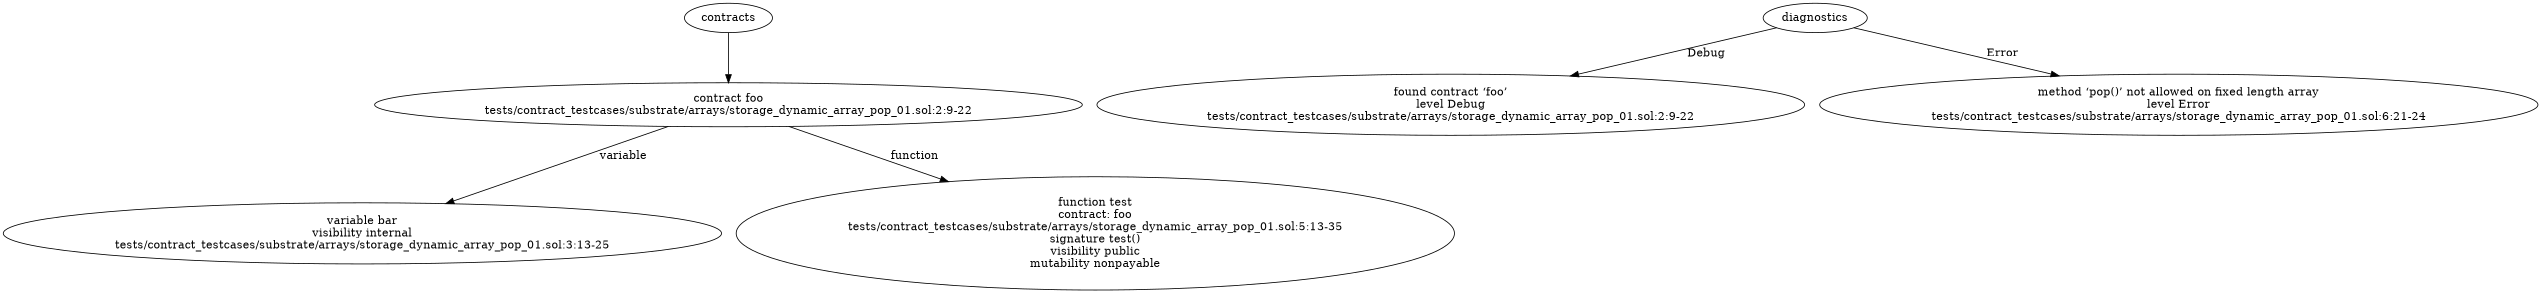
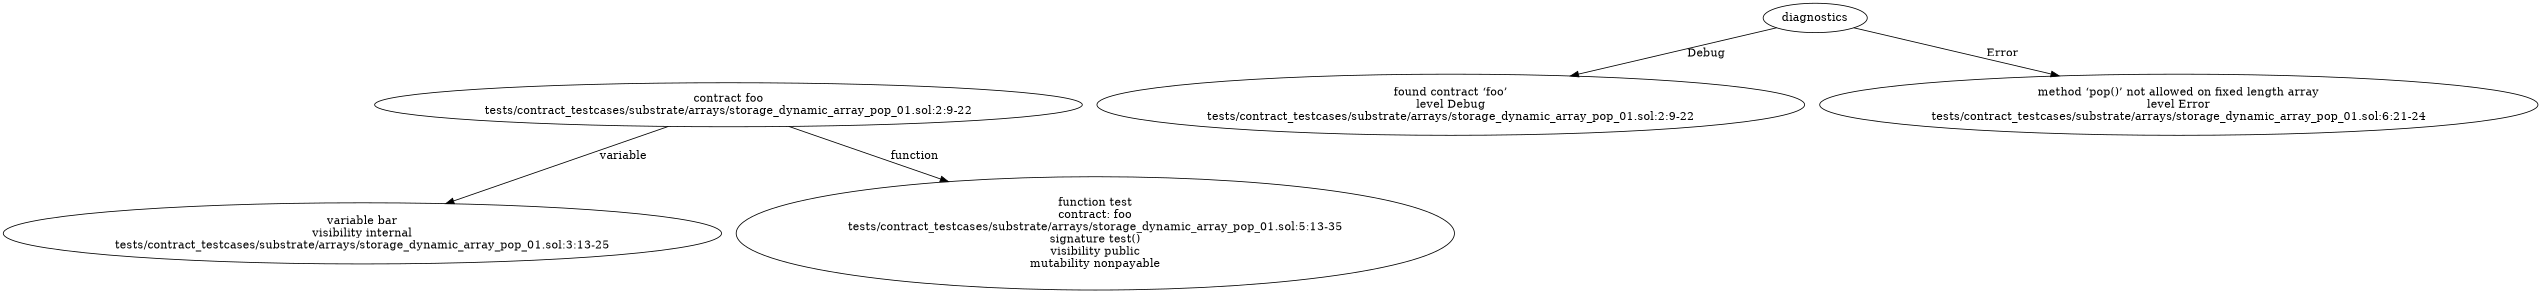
  strict digraph {
    n1 [label="contract foo\ntests/contract_testcases/substrate/arrays/storage_dynamic_array_pop_01.sol:2:9-22"]
    n2 [label="variable bar\nvisibility internal\ntests/contract_testcases/substrate/arrays/storage_dynamic_array_pop_01.sol:3:13-25"]
    n3 [label="function test\ncontract: foo\ntests/contract_testcases/substrate/arrays/storage_dynamic_array_pop_01.sol:5:13-35\nsignature test()\nvisibility public\nmutability nonpayable"]
    n4 [label="found contract ‘foo’\nlevel Debug\ntests/contract_testcases/substrate/arrays/storage_dynamic_array_pop_01.sol:2:9-22"]
    n5 [label="method ‘pop()’ not allowed on fixed length array\nlevel Error\ntests/contract_testcases/substrate/arrays/storage_dynamic_array_pop_01.sol:6:21-24"]
-   contracts
    diagnostics
    n1 -> n2 [label=variable]
    n1 -> n3 [label=function]
-   contracts -> n1
    diagnostics -> n4 [label=Debug]
    diagnostics -> n5 [label=Error]
  }
